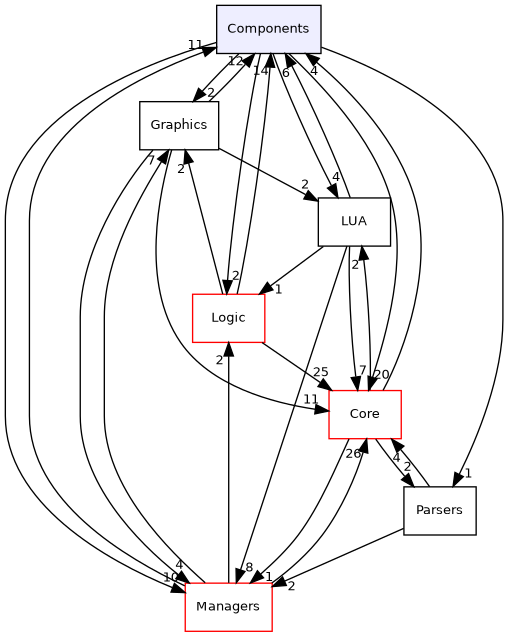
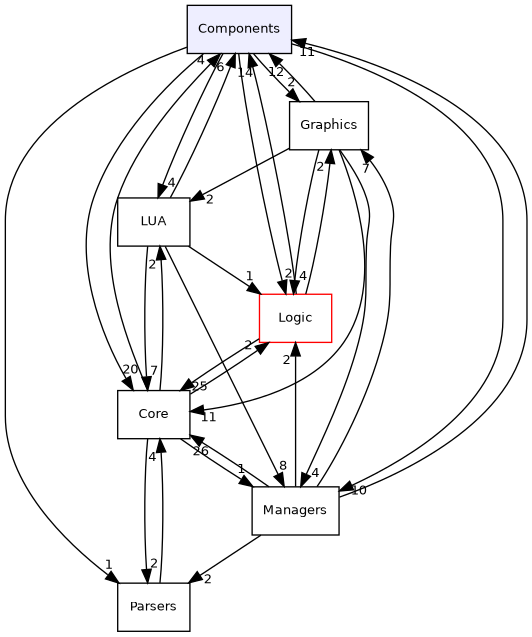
  digraph {
    compound=true
    node [fontname=Helvetica fontsize=10 shape=box]
    edge [headlabel=2 labeldistance=1.5 labelfontname=Helvetica labelfontsize=10]
    n1 [fillcolor="#eeeeff" label=Components pencolor=black style=filled]
    n2 [label=Graphics]
-   n3 [color=red fillcolor=white label=Core style=filled]
-   n4 [label=Managers color=red]
+   n3 [color=black fillcolor=white label=Core style=filled]
+   n4 [label=Managers]
    n5 [color=red fillcolor=white label=Logic style=filled]
    n6 [label=LUA]
    n7 [label=Parsers]
    n1 -> n2
    n1 -> n3 [headlabel=20]
    n1 -> n4 [headlabel=10]
    n1 -> n5
    n1 -> n6 [headlabel=4]
    n1 -> n7 [headlabel=1]
    n2 -> n1 [headlabel=12]
    n2 -> n3 [headlabel=11]
    n2 -> n4 [headlabel=4]
+   n2 -> n5 [headlabel=4]
    n2 -> n6
    n3 -> n1 [headlabel=4]
    n3 -> n4 [headlabel=1]
+   n3 -> n5
    n3 -> n6
    n3 -> n7
    n4 -> n1 [headlabel=11]
    n4 -> n2 [headlabel=7]
    n4 -> n3 [headlabel=26]
    n4 -> n5
-   n7 -> n4
+   n4 -> n7
    n5 -> n1 [headlabel=14]
    n5 -> n2
    n5 -> n3 [headlabel=25]
    n6 -> n1 [headlabel=6]
    n6 -> n3 [headlabel=7]
    n6 -> n4 [headlabel=8]
    n6 -> n5 [headlabel=1]
    n7 -> n3 [headlabel=4]
  }
